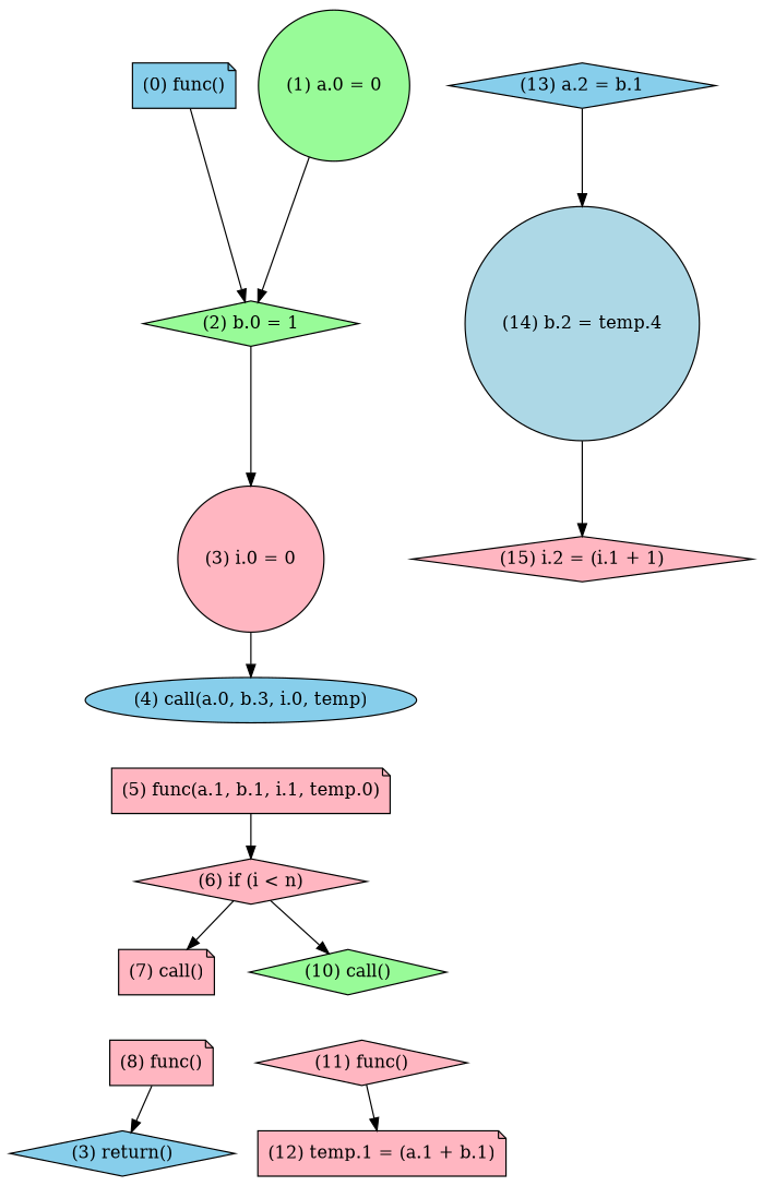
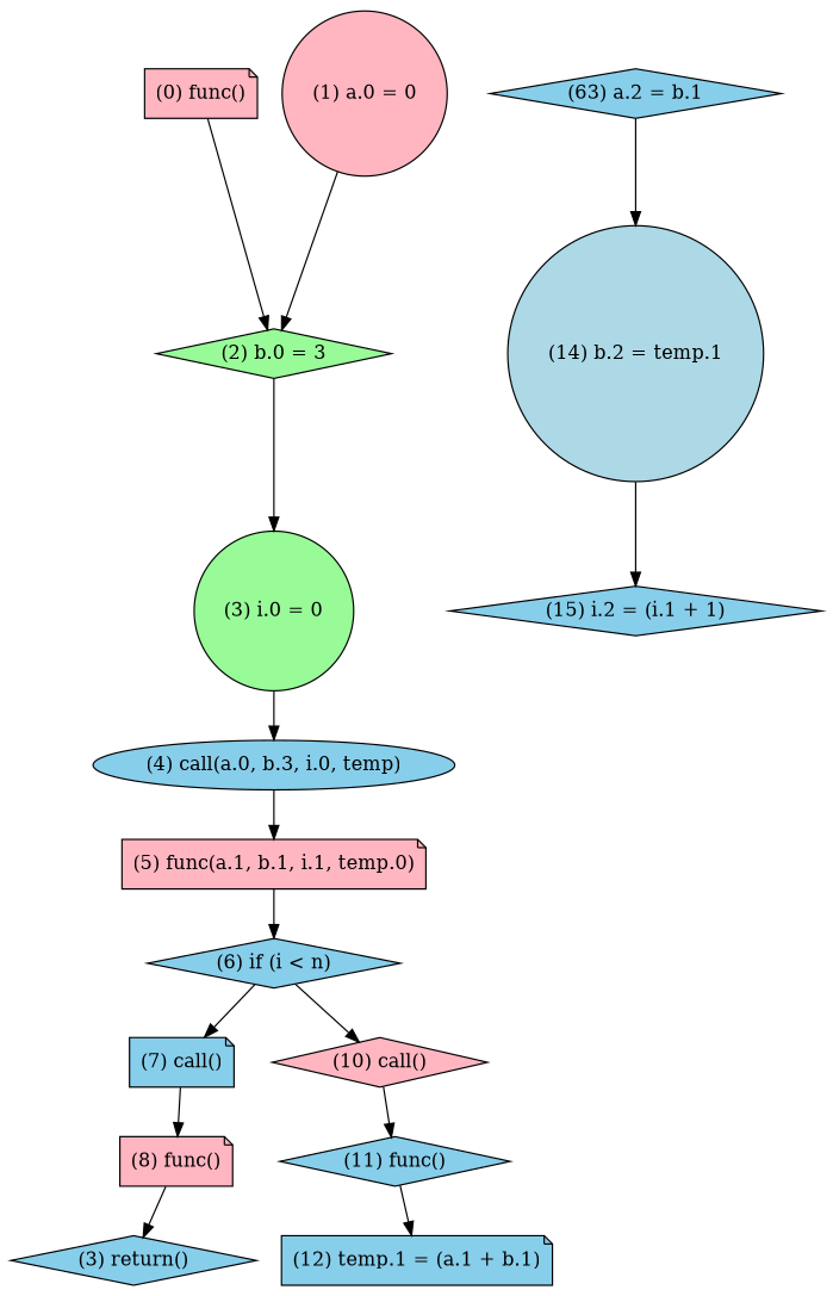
  digraph {
    node [fillcolor=skyblue shape=diamond style=filled]
-   n1 [label="(0) func()" shape=note]
-   n2 [fillcolor=palegreen label="(2) b.0 = 1"]
-   n3 [fillcolor=palegreen label="(1) a.0 = 0" shape=circle]
-   n4 [fillcolor=lightpink label="(3) i.0 = 0" shape=circle]
+   n1 [fillcolor=lightpink label="(0) func()" shape=note]
+   n2 [fillcolor=palegreen label="(2) b.0 = 3"]
+   n3 [fillcolor=lightpink label="(1) a.0 = 0" shape=circle]
+   n4 [fillcolor=palegreen label="(3) i.0 = 0" shape=circle]
    n5 [label="(4) call(a.0, b.3, i.0, temp)" shape=ellipse]
    n6 [fillcolor=lightpink label="(5) func(a.1, b.1, i.1, temp.0)" shape=note]
-   n7 [fillcolor=lightpink label="(6) if (i < n)"]
-   n8 [fillcolor=lightpink label="(7) call()" shape=note]
-   n9 [fillcolor=palegreen label="(10) call()"]
+   n7 [label="(6) if (i < n)"]
+   n8 [label="(7) call()" shape=note]
+   n9 [fillcolor=lightpink label="(10) call()"]
    n10 [fillcolor=lightpink label="(8) func()" shape=note]
-   n11 [fillcolor=lightpink label="(11) func()"]
+   n11 [label="(11) func()"]
    n12 [label="(3) return()"]
-   n13 [fillcolor=lightpink label="(12) temp.1 = (a.1 + b.1)" shape=note]
-   n14 [label="(13) a.2 = b.1"]
-   n15 [fillcolor=lightblue label="(14) b.2 = temp.4" shape=circle]
-   n16 [fillcolor=lightpink label="(15) i.2 = (i.1 + 1)"]
+   n13 [label="(12) temp.1 = (a.1 + b.1)" shape=note]
+   n14 [label="(63) a.2 = b.1"]
+   n15 [fillcolor=lightblue label="(14) b.2 = temp.1" shape=circle]
+   n16 [label="(15) i.2 = (i.1 + 1)"]
    n1 -> n2
    n2 -> n4
    n3 -> n2
    n4 -> n5
+   n5 -> n6
    n6 -> n7
    n7 -> n8
    n7 -> n9
+   n8 -> n10
+   n9 -> n11
    n10 -> n12
    n11 -> n13
    n14 -> n15
    n15 -> n16
  }
